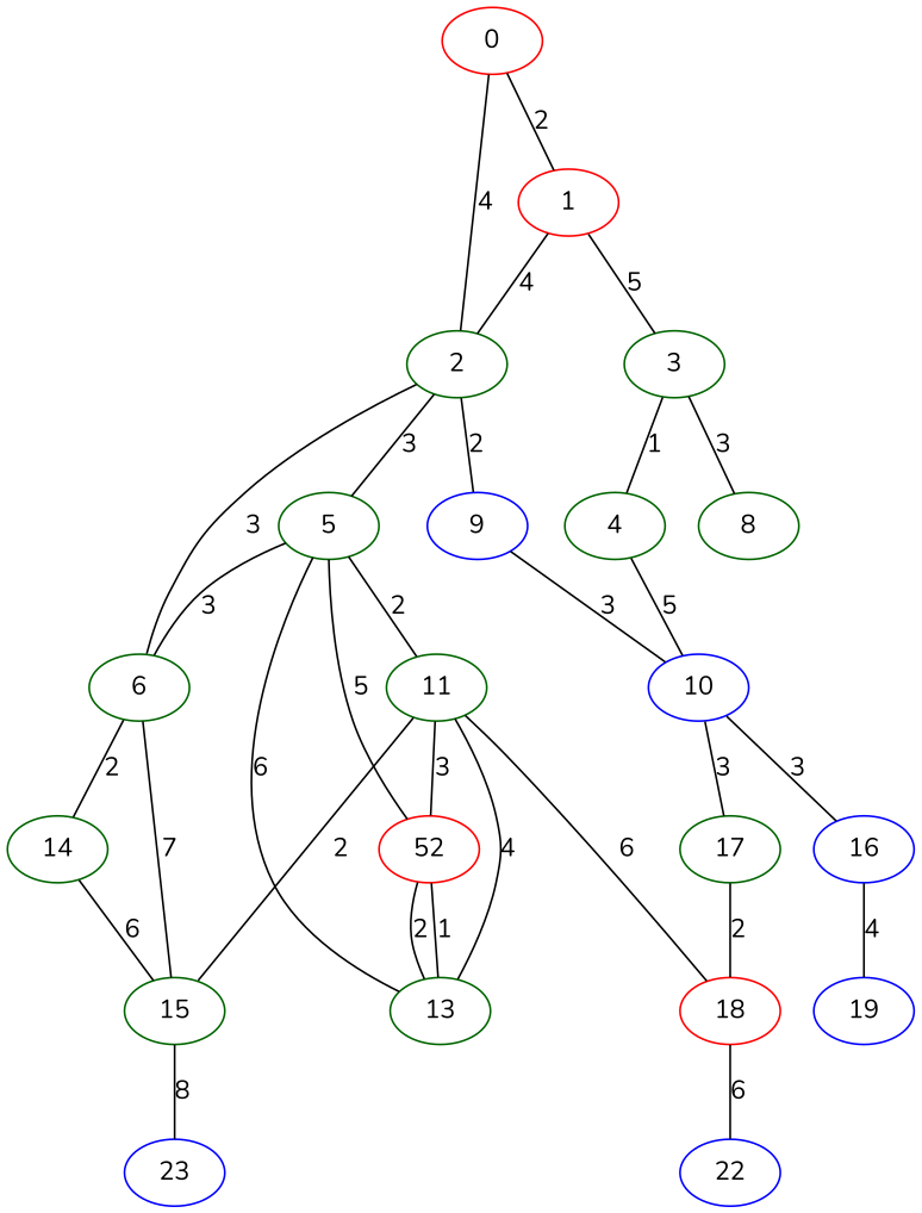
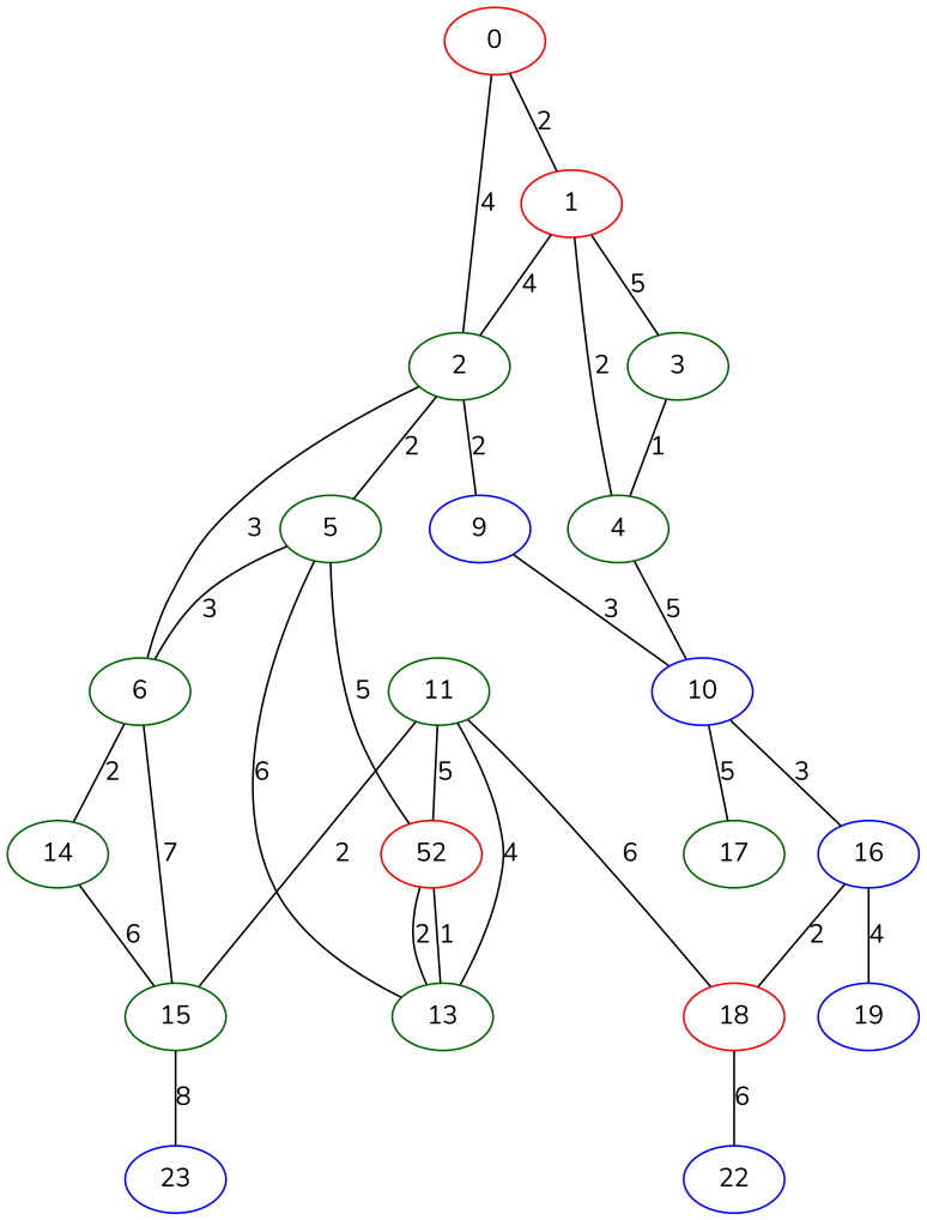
  graph {
    fontname=Nunito
    node [color=darkgreen fontname=Nunito weight=1]
    edge [fontname=Nunito]
    0 [color=red]
    1 [color=red]
    2
    3
    4
    5
    6
    9 [color=blue]
-   8
    10 [color=blue]
    11
    n12 [color=red label=52]
    13
    14
    15
    16 [color=blue]
    17
    18 [color=red]
    23 [color=blue weight=4]
    19 [color=blue]
    22 [color=blue]
    0 -- 1 [label=2]
    0 -- 2 [label=4]
    1 -- 2 [label=4]
    1 -- 3 [label=5]
-   2 -- 5 [label=3]
+   1 -- 4 [label=2]
+   2 -- 5 [label=2]
    2 -- 6 [label=3]
    2 -- 9 [label=2]
    3 -- 4 [label=1]
-   3 -- 8 [label=3]
    4 -- 10 [label=5]
    5 -- 6 [label=3]
-   5 -- 11 [label=2]
    5 -- n12 [label=5]
    5 -- 13 [label=6]
    6 -- 14 [label=2]
    6 -- 15 [label=7]
    9 -- 10 [label=3]
    10 -- 16 [label=3]
-   10 -- 17 [label=3]
-   11 -- n12 [label=3]
+   10 -- 17 [label=5]
+   11 -- n12 [label=5]
    11 -- 13 [label=4]
    11 -- 15 [label=2]
    11 -- 18 [label=6]
    n12 -- 13 [label=1]
    n12 -- 13 [label=2]
    14 -- 15 [label=6]
    15 -- 23 [label=8]
    16 -- 19 [label=4]
-   17 -- 18 [label=2]
+   16 -- 18 [label=2]
    18 -- 22 [label=6]
  }
